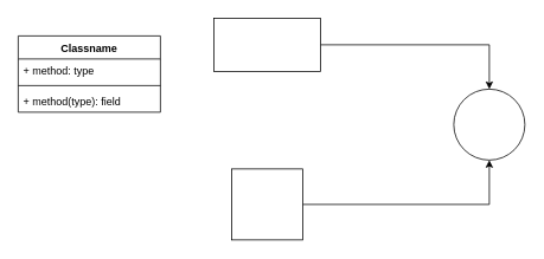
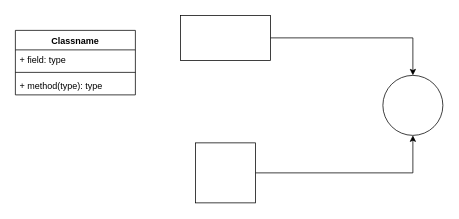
  <mxCell id="0" />
  <mxCell id="1" parent="0" />
  <mxCell id="2" style="edgeStyle=orthogonalEdgeStyle;rounded=0;orthogonalLoop=1;jettySize=auto;html=1;exitX=1;exitY=0.5;exitDx=0;exitDy=0;" edge="1" parent="1" source="3" target="6"><mxGeometry relative="1" as="geometry" /></mxCell>
  <mxCell id="3" value="" style="rounded=0;whiteSpace=wrap;html=1;" vertex="1" parent="1"><mxGeometry x="240" y="20" width="120" height="60" as="geometry" /></mxCell>
  <mxCell id="4" style="edgeStyle=orthogonalEdgeStyle;rounded=0;orthogonalLoop=1;jettySize=auto;html=1;exitX=1;exitY=0.5;exitDx=0;exitDy=0;entryX=0.5;entryY=1;entryDx=0;entryDy=0;" edge="1" parent="1" source="5" target="6"><mxGeometry relative="1" as="geometry" /></mxCell>
  <mxCell id="5" value="" style="whiteSpace=wrap;html=1;aspect=fixed;" vertex="1" parent="1"><mxGeometry x="260" y="190" width="80" height="80" as="geometry" /></mxCell>
  <mxCell id="6" value="" style="ellipse;whiteSpace=wrap;html=1;aspect=fixed;" vertex="1" parent="1"><mxGeometry x="510" y="100" width="80" height="80" as="geometry" /></mxCell>
  <mxCell id="7" value="Classname" style="swimlane;fontStyle=1;align=center;verticalAlign=top;childLayout=stackLayout;horizontal=1;startSize=26;horizontalStack=0;resizeParent=1;resizeParentMax=0;resizeLast=0;collapsible=1;marginBottom=0;whiteSpace=wrap;html=1;" vertex="1" parent="1"><mxGeometry x="20" y="40" width="160" height="86" as="geometry" /></mxCell>
- <mxCell id="8" value="+ method: type" style="text;strokeColor=none;fillColor=none;align=left;verticalAlign=top;spacingLeft=4;spacingRight=4;overflow=hidden;rotatable=0;points=[[0,0.5],[1,0.5]];portConstraint=eastwest;whiteSpace=wrap;html=1;" vertex="1" parent="7"><mxGeometry y="26" width="160" height="26" as="geometry" /></mxCell>
+ <mxCell id="8" value="+ field: type" style="text;strokeColor=none;fillColor=none;align=left;verticalAlign=top;spacingLeft=4;spacingRight=4;overflow=hidden;rotatable=0;points=[[0,0.5],[1,0.5]];portConstraint=eastwest;whiteSpace=wrap;html=1;" vertex="1" parent="7"><mxGeometry y="26" width="160" height="26" as="geometry" /></mxCell>
  <mxCell id="9" value="" style="line;strokeWidth=1;fillColor=none;align=left;verticalAlign=middle;spacingTop=-1;spacingLeft=3;spacingRight=3;rotatable=0;labelPosition=right;points=[];portConstraint=eastwest;strokeColor=inherit;" vertex="1" parent="7"><mxGeometry y="52" width="160" height="8" as="geometry" /></mxCell>
- <mxCell id="10" value="+ method(type): field" style="text;strokeColor=none;fillColor=none;align=left;verticalAlign=top;spacingLeft=4;spacingRight=4;overflow=hidden;rotatable=0;points=[[0,0.5],[1,0.5]];portConstraint=eastwest;whiteSpace=wrap;html=1;" vertex="1" parent="7"><mxGeometry y="60" width="160" height="26" as="geometry" /></mxCell>
+ <mxCell id="10" value="+ method(type): type" style="text;strokeColor=none;fillColor=none;align=left;verticalAlign=top;spacingLeft=4;spacingRight=4;overflow=hidden;rotatable=0;points=[[0,0.5],[1,0.5]];portConstraint=eastwest;whiteSpace=wrap;html=1;" vertex="1" parent="7"><mxGeometry y="60" width="160" height="26" as="geometry" /></mxCell>
